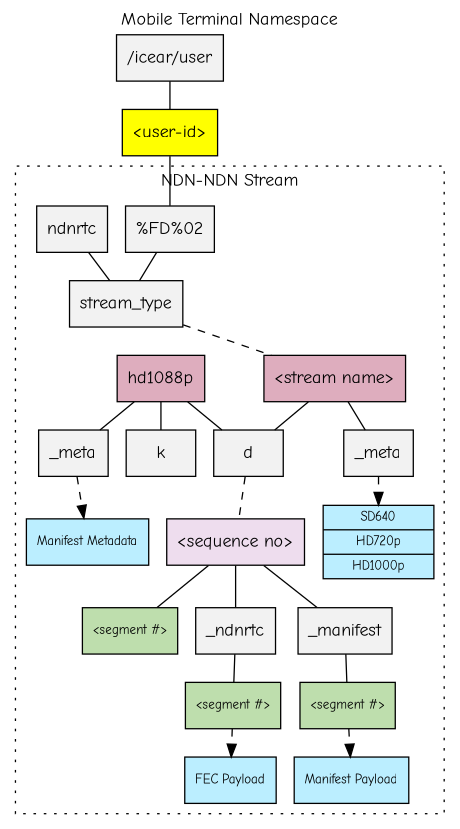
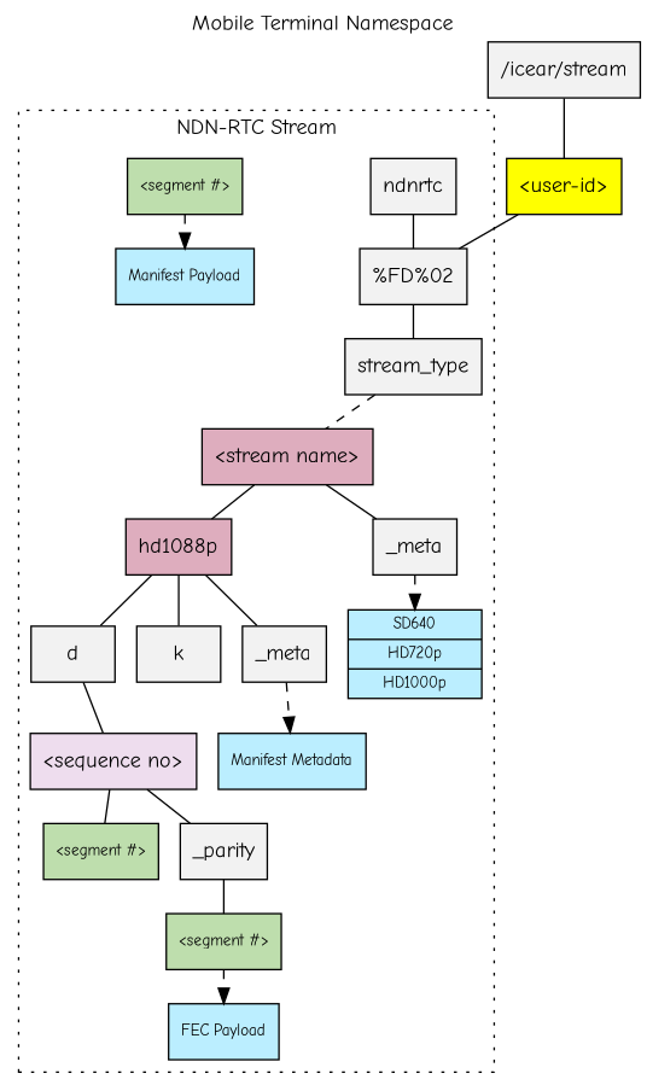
  digraph {
    compound=true
    dir=none
    fontname="Comic Neue"
    label="Mobile Terminal Namespace"
    labelloc=top
    nodesep=0.2
    ranksep=0.3
    node [fillcolor="#f2f2f2" fontname="Comic Neue" shape=box style=filled]
    edge [dir=none fontname="Comic Neue" weight=10]
    n1 [label="%FD%02"]
    ndnrtc
    stream_type
    n4 [fillcolor="#deadbe" label="<stream name>"]
    n5 [fillcolor="#deadbe" label=hd1088p]
    n6 [label=_meta]
    d
    k
    _meta
    n10 [fillcolor="#BBEEFF" fontsize=10 label="{SD640 | HD720p | HD1000p }" shape=record width=1.2]
    n11 [fillcolor="#eeddee" label="<sequence no>"]
    n12 [fillcolor="#BBEEFF" fontsize=10 label="Manifest Metadata"]
    n13 [fillcolor="#bedead" fontsize=10 label="<segment #>"]
-   _parity [label=_ndnrtc]
-   _manifest
+   _parity
    n16 [fillcolor="#bedead" fontsize=10 label="<segment #>"]
    n17 [fillcolor="#bedead" fontsize=10 label="<segment #>"]
    n18 [fillcolor="#BBEEFF" fontsize=10 label="FEC Payload"]
    n19 [fillcolor="#BBEEFF" fontsize=10 label="Manifest Payload"]
    n20 [fillcolor="#ffff00" label="<user-id>"]
-   n21 [label="/icear/user"]
+   n21 [label="/icear/stream"]
    subgraph cluster_1 {
-     label="NDN-NDN Stream"
+     label="NDN-RTC Stream"
      style=dotted
      n1
      ndnrtc
      stream_type
      n4
      n5
      n6
      d
      k
      _meta
      n10
      n11
      n12
      n13
      _parity
-     _manifest
      n16
      n17
      n18
      n19
    }
    n1 -> stream_type
-   ndnrtc -> stream_type
+   ndnrtc -> n1
    stream_type -> n4 [style=dashed weight=0.9]
-   n4 -> d [weight=0.9]
+   n4 -> n5 [weight=0.9]
    n4 -> n6 [weight=0.9]
    n5 -> d
    n5 -> k
    n5 -> _meta
    n6 -> n10 [dir=forward style=dashed]
-   d -> n11 [style=dashed]
+   d -> n11
    _meta -> n12 [dir=forward style=dashed]
    n11 -> n13
    n11 -> _parity
-   n11 -> _manifest
    _parity -> n16
-   _manifest -> n17
    n16 -> n18 [dir=forward style=dashed]
    n17 -> n19 [dir=forward style=dashed]
    n20 -> n1 [weight=""]
    n21 -> n20 [weight=""]
  }
